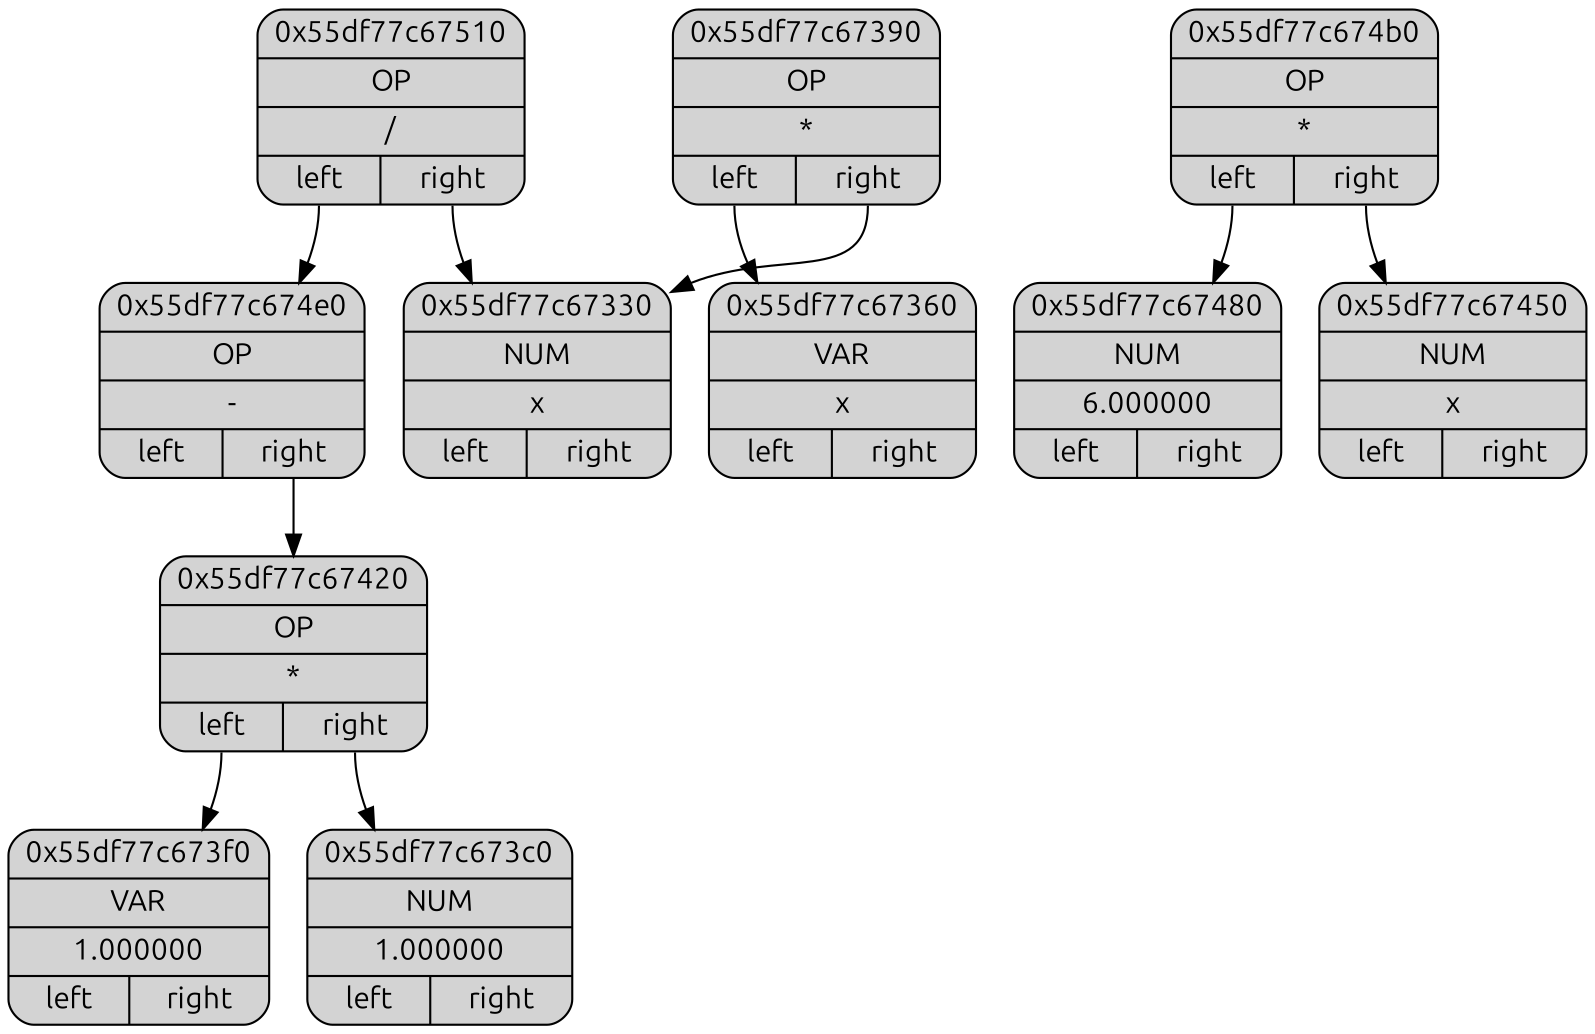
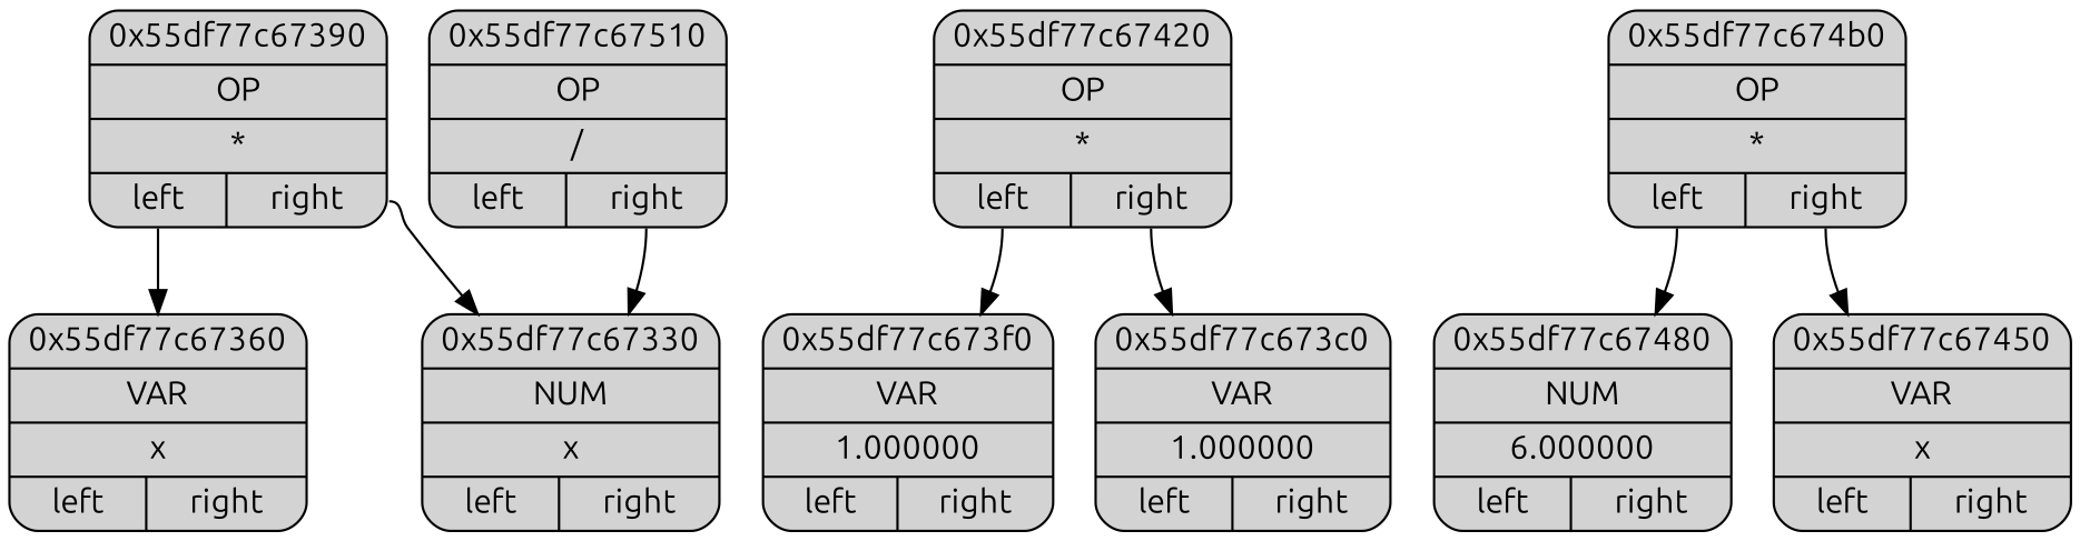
  digraph {
    fontname=Ubuntu
    node [fontname=Ubuntu shape=record style="rounded, filled"]
    edge [fontname=Ubuntu tailport=r]
    n1 [label="{ <ptr> 0x55df77c67510 |<type> OP | <data>/| { <l>left|<r>right } }"]
-   n2 [label="{ <ptr> 0x55df77c674e0 |<type> OP | <data>-| { <l>left|<r>right } }"]
    n3 [label="{ <ptr> 0x55df77c67330 |<type> NUM | <data>x| { <l>left|<r>right } }"]
    n4 [label="{ <ptr> 0x55df77c67420 |<type> OP | <data>*| { <l>left|<r>right } }"]
    n5 [label="{ <ptr> 0x55df77c67390 |<type> OP | <data>*| { <l>left|<r>right } }"]
    n6 [label="{ <ptr> 0x55df77c67360 |<type> VAR | <data>x| { <l>left|<r>right } }"]
    n7 [label="{ <ptr> 0x55df77c674b0 |<type> OP | <data>*| { <l>left|<r>right } }"]
    n8 [label="{ <ptr> 0x55df77c67480 |<type> NUM | <data>6.000000| { <l>left|<r>right } }"]
-   n9 [label="{ <ptr> 0x55df77c67450 |<type> NUM | <data>x| { <l>left|<r>right } }"]
+   n9 [label="{ <ptr> 0x55df77c67450 |<type> VAR | <data>x| { <l>left|<r>right } }"]
    n10 [label="{ <ptr> 0x55df77c673f0 |<type> VAR | <data>1.000000| { <l>left|<r>right } }"]
-   n11 [label="{ <ptr> 0x55df77c673c0 |<type> NUM | <data>1.000000| { <l>left|<r>right } }"]
-   n1 -> n2 [tailport=l]
+   n11 [label="{ <ptr> 0x55df77c673c0 |<type> VAR | <data>1.000000| { <l>left|<r>right } }"]
    n1 -> n3
-   n2 -> n4
    n4 -> n10 [tailport=l]
    n4 -> n11
    n5 -> n3
    n5 -> n6 [tailport=l]
    n7 -> n8 [tailport=l]
    n7 -> n9
  }
